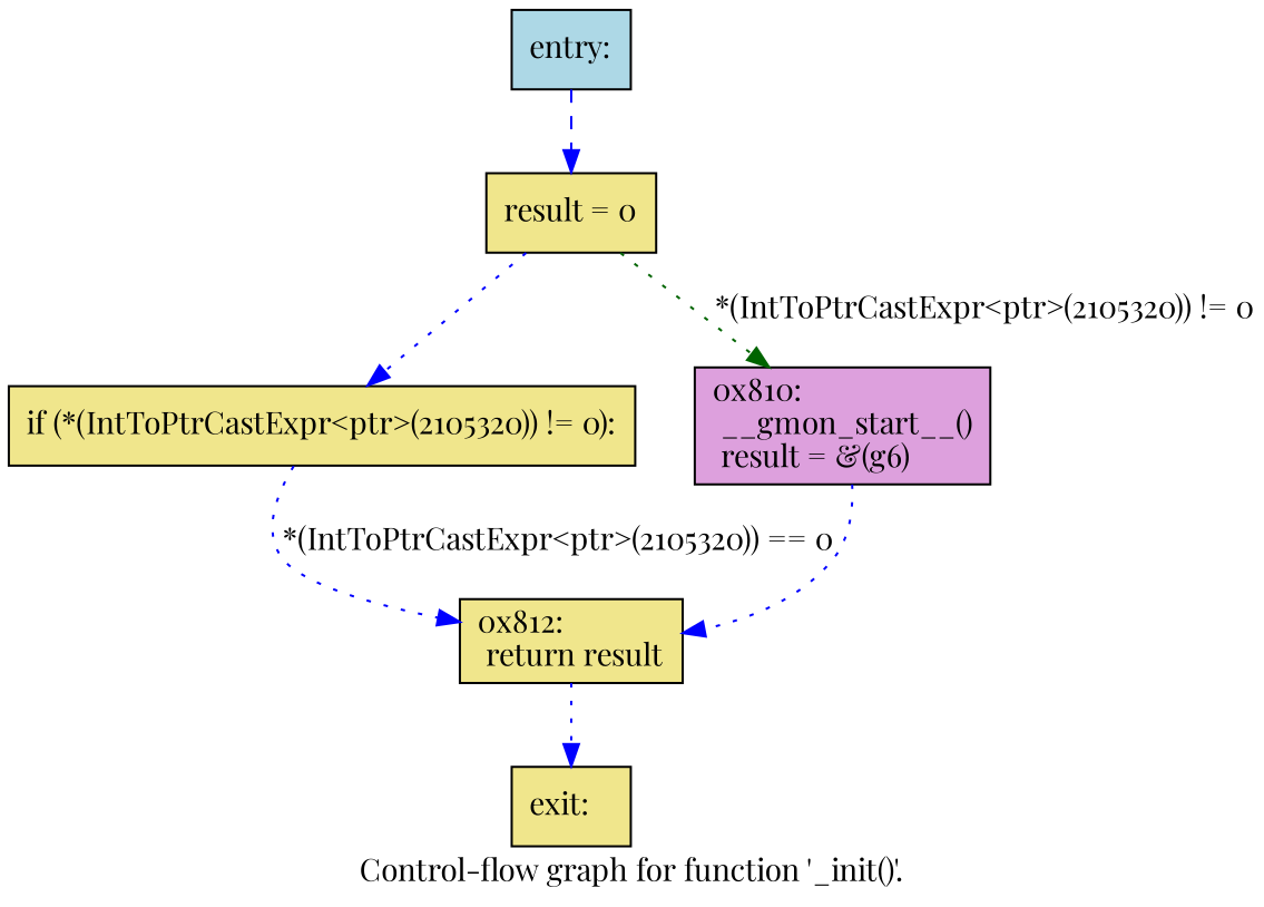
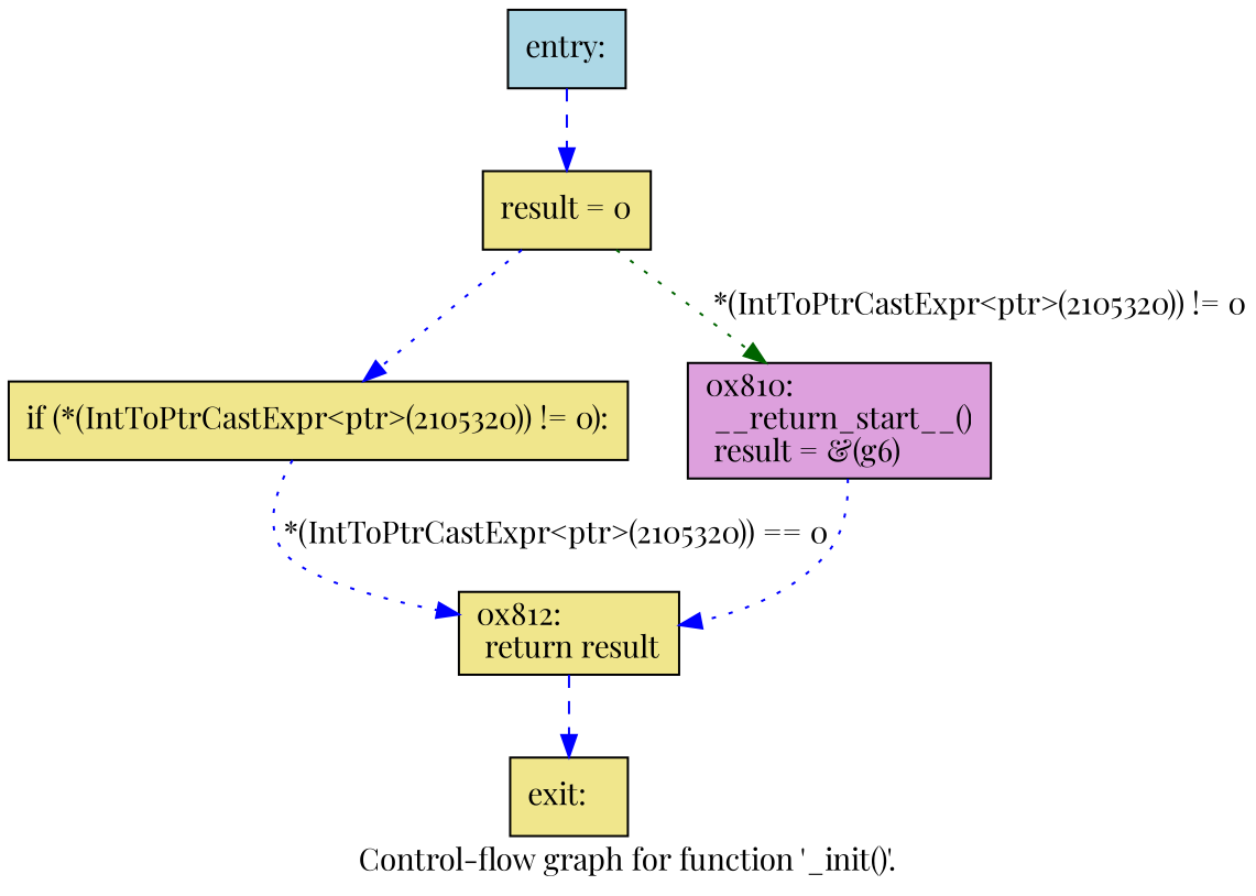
  digraph {
    fontname="Playfair Display"
    label="Control-flow graph for function '_init()'."
    node [fillcolor=khaki fontname="Playfair Display" shape=record style=filled]
    edge [color=blue fontname="Playfair Display" style=dotted]
    n1 [fillcolor=lightblue label="{entry:\l}"]
    n2 [label="{  result = 0\l}"]
    n3 [label="{  if (*(IntToPtrCastExpr\<ptr\>(2105320)) != 0):\l}"]
-   n4 [fillcolor=plum label="{0x810:\l  __gmon_start__()\l  result = &(g6)\l}"]
+   n4 [fillcolor=plum label="{0x810:\l  __return_start__()\l  result = &(g6)\l}"]
    n5 [label="{0x812:\l  return result\l}"]
    n6 [label="{exit:\l}"]
    n1 -> n2 [style=dashed]
    n2 -> n3
    n2 -> n4 [color=darkgreen label="*(IntToPtrCastExpr\<ptr\>(2105320)) != 0"]
    n3 -> n5 [label="*(IntToPtrCastExpr\<ptr\>(2105320)) == 0"]
    n4 -> n5
-   n5 -> n6
+   n5 -> n6 [style=dashed]
  }
